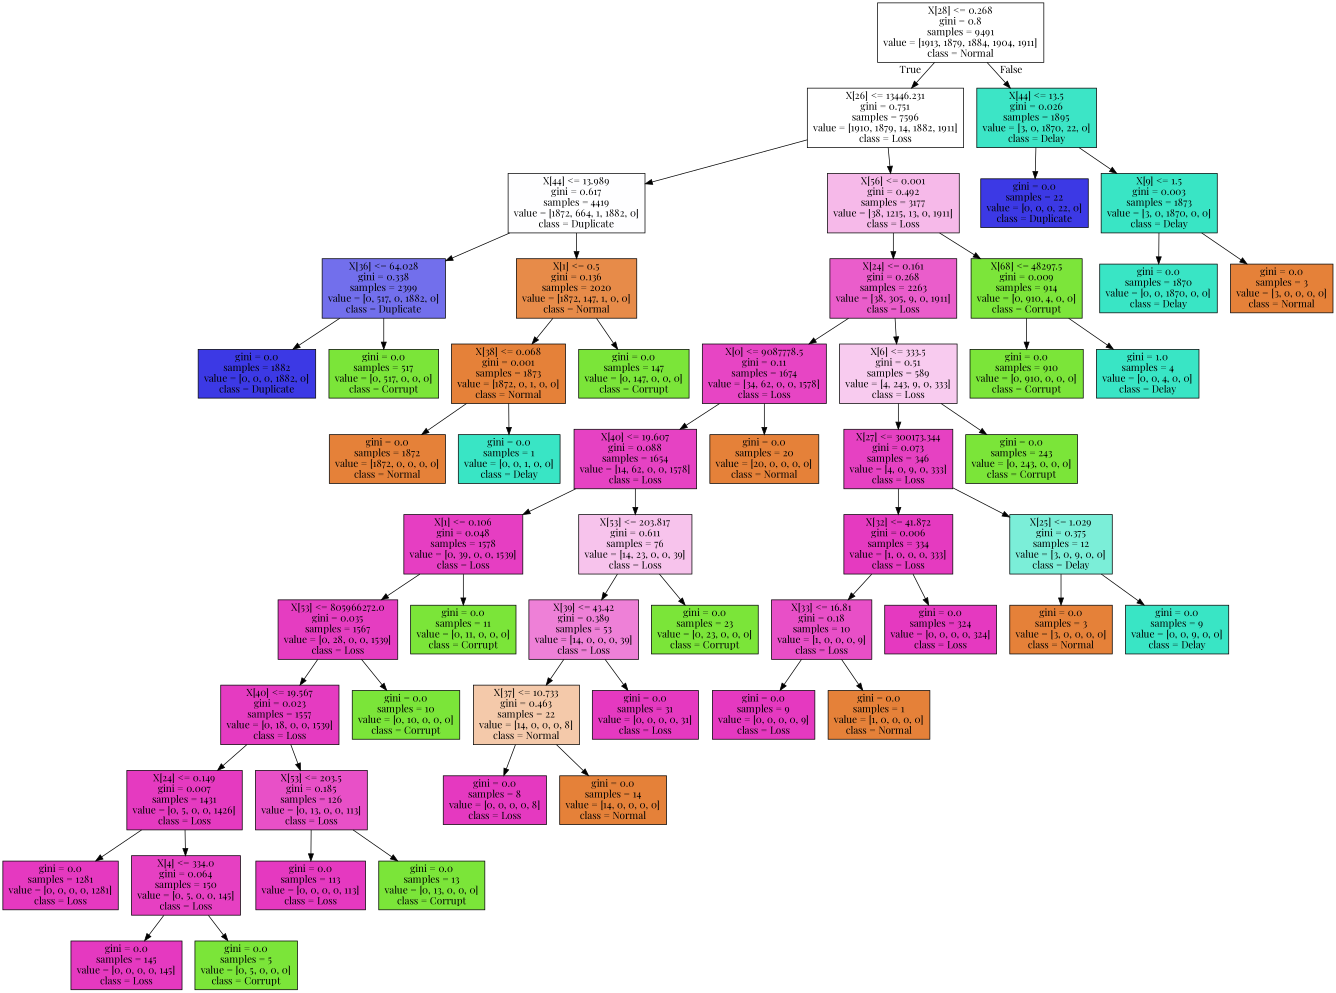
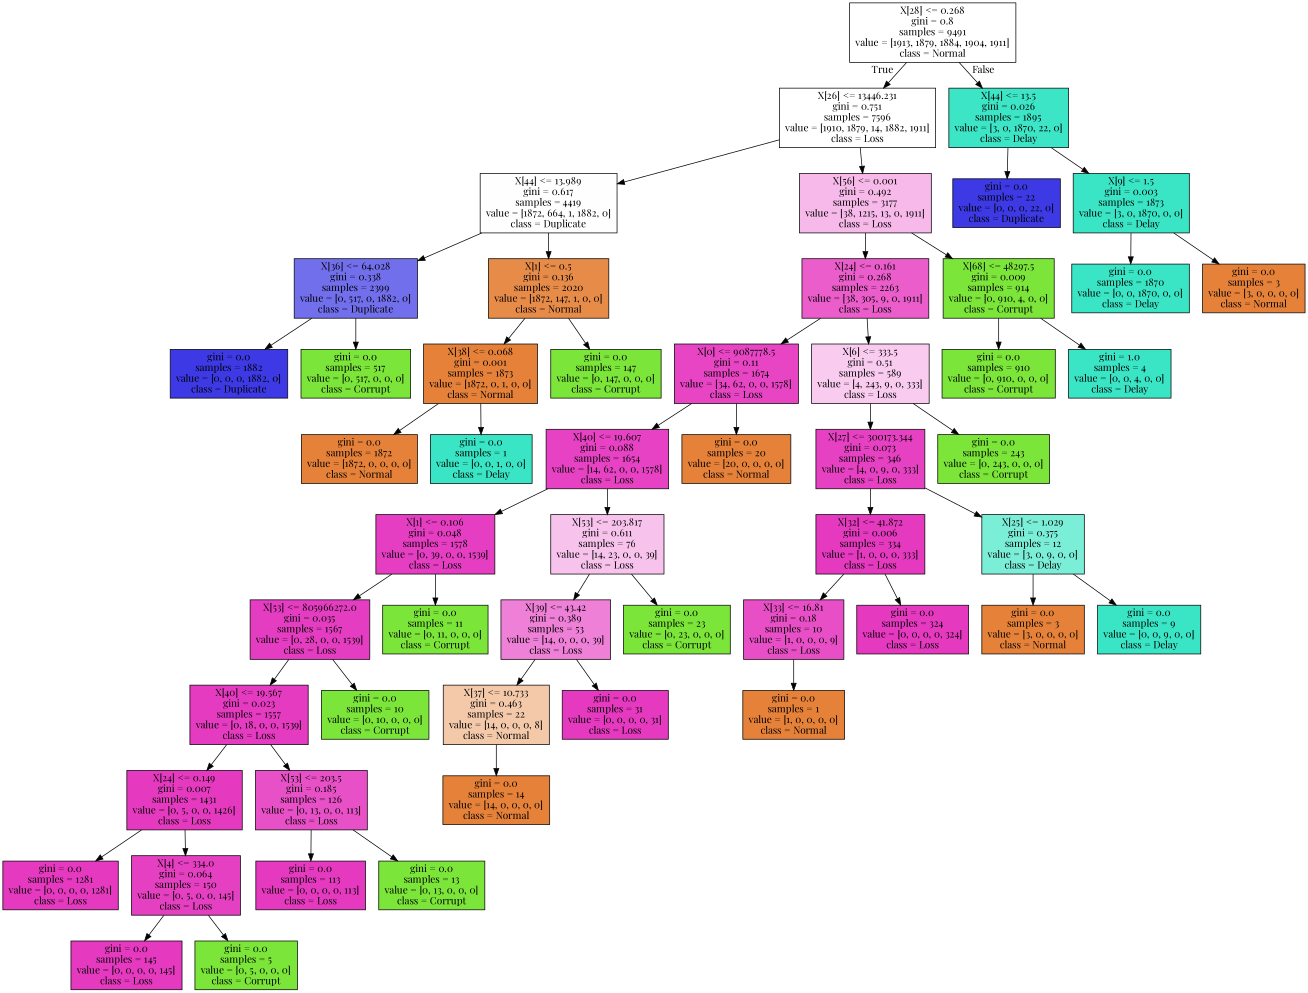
  digraph {
    fontname="Playfair Display"
    node [color=black fillcolor="#7be539" fontname="Playfair Display" shape=box style=filled]
    edge [fontname="Playfair Display"]
    n1 [fillcolor="#ffffff" label="X[28] <= 0.268\ngini = 0.8\nsamples = 9491\nvalue = [1913, 1879, 1884, 1904, 1911]\nclass = Normal"]
    n2 [fillcolor="#ffffff" label="X[26] <= 13446.231\ngini = 0.751\nsamples = 7596\nvalue = [1910, 1879, 14, 1882, 1911]\nclass = Loss"]
    n3 [fillcolor="#3ce5c6" label="X[44] <= 13.5\ngini = 0.026\nsamples = 1895\nvalue = [3, 0, 1870, 22, 0]\nclass = Delay"]
    n4 [fillcolor="#fefeff" label="X[44] <= 13.989\ngini = 0.617\nsamples = 4419\nvalue = [1872, 664, 1, 1882, 0]\nclass = Duplicate"]
    n5 [fillcolor="#f6b9e9" label="X[56] <= 0.001\ngini = 0.492\nsamples = 3177\nvalue = [38, 1215, 13, 0, 1911]\nclass = Loss"]
    n6 [fillcolor="#3c39e5" label="gini = 0.0\nsamples = 22\nvalue = [0, 0, 0, 22, 0]\nclass = Duplicate"]
    n7 [fillcolor="#39e5c5" label="X[9] <= 1.5\ngini = 0.003\nsamples = 1873\nvalue = [3, 0, 1870, 0, 0]\nclass = Delay"]
    n8 [fillcolor="#726fec" label="X[36] <= 64.028\ngini = 0.338\nsamples = 2399\nvalue = [0, 517, 0, 1882, 0]\nclass = Duplicate"]
    n9 [fillcolor="#e78b49" label="X[1] <= 0.5\ngini = 0.136\nsamples = 2020\nvalue = [1872, 147, 1, 0, 0]\nclass = Normal"]
    n10 [fillcolor="#ea5dcb" label="X[24] <= 0.161\ngini = 0.268\nsamples = 2263\nvalue = [38, 305, 9, 0, 1911]\nclass = Loss"]
    n11 [fillcolor="#7ce53a" label="X[68] <= 48297.5\ngini = 0.009\nsamples = 914\nvalue = [0, 910, 4, 0, 0]\nclass = Corrupt"]
    n12 [fillcolor="#3c39e5" label="gini = 0.0\nsamples = 1882\nvalue = [0, 0, 0, 1882, 0]\nclass = Duplicate"]
    n13 [label="gini = 0.0\nsamples = 517\nvalue = [0, 517, 0, 0, 0]\nclass = Corrupt"]
    n14 [fillcolor="#e58139" label="X[38] <= 0.068\ngini = 0.001\nsamples = 1873\nvalue = [1872, 0, 1, 0, 0]\nclass = Normal"]
    n15 [label="gini = 0.0\nsamples = 147\nvalue = [0, 147, 0, 0, 0]\nclass = Corrupt"]
    n16 [fillcolor="#e58139" label="gini = 0.0\nsamples = 1872\nvalue = [1872, 0, 0, 0, 0]\nclass = Normal"]
    n17 [fillcolor="#39e5c5" label="gini = 0.0\nsamples = 1\nvalue = [0, 0, 1, 0, 0]\nclass = Delay"]
    n18 [fillcolor="#e745c4" label="X[0] <= 9087778.5\ngini = 0.11\nsamples = 1674\nvalue = [34, 62, 0, 0, 1578]\nclass = Loss"]
    n19 [fillcolor="#f8cbef" label="X[6] <= 333.5\ngini = 0.51\nsamples = 589\nvalue = [4, 243, 9, 0, 333]\nclass = Loss"]
    n20 [label="gini = 0.0\nsamples = 910\nvalue = [0, 910, 0, 0, 0]\nclass = Corrupt"]
    n21 [fillcolor="#39e5c5" label="gini = 1.0\nsamples = 4\nvalue = [0, 0, 4, 0, 0]\nclass = Delay"]
    n22 [fillcolor="#e642c3" label="X[40] <= 19.607\ngini = 0.088\nsamples = 1654\nvalue = [14, 62, 0, 0, 1578]\nclass = Loss"]
    n23 [fillcolor="#e58139" label="gini = 0.0\nsamples = 20\nvalue = [20, 0, 0, 0, 0]\nclass = Normal"]
    n24 [fillcolor="#e641c2" label="X[27] <= 300173.344\ngini = 0.073\nsamples = 346\nvalue = [4, 0, 9, 0, 333]\nclass = Loss"]
    n25 [label="gini = 0.0\nsamples = 243\nvalue = [0, 243, 0, 0, 0]\nclass = Corrupt"]
    n26 [fillcolor="#e63ec2" label="X[1] <= 0.106\ngini = 0.048\nsamples = 1578\nvalue = [0, 39, 0, 0, 1539]\nclass = Loss"]
    n27 [fillcolor="#f7c3ec" label="X[53] <= 203.817\ngini = 0.611\nsamples = 76\nvalue = [14, 23, 0, 0, 39]\nclass = Loss"]
    n28 [fillcolor="#e53dc1" label="X[53] <= 805966272.0\ngini = 0.035\nsamples = 1567\nvalue = [0, 28, 0, 0, 1539]\nclass = Loss"]
    n29 [label="gini = 0.0\nsamples = 11\nvalue = [0, 11, 0, 0, 0]\nclass = Corrupt"]
    n30 [fillcolor="#ee80d7" label="X[39] <= 43.42\ngini = 0.389\nsamples = 53\nvalue = [14, 0, 0, 0, 39]\nclass = Loss"]
    n31 [label="gini = 0.0\nsamples = 23\nvalue = [0, 23, 0, 0, 0]\nclass = Corrupt"]
    n32 [fillcolor="#e53bc1" label="X[40] <= 19.567\ngini = 0.023\nsamples = 1557\nvalue = [0, 18, 0, 0, 1539]\nclass = Loss"]
    n33 [label="gini = 0.0\nsamples = 10\nvalue = [0, 10, 0, 0, 0]\nclass = Corrupt"]
    n34 [fillcolor="#e53ac0" label="X[24] <= 0.149\ngini = 0.007\nsamples = 1431\nvalue = [0, 5, 0, 0, 1426]\nclass = Loss"]
    n35 [fillcolor="#e850c7" label="X[53] <= 203.5\ngini = 0.185\nsamples = 126\nvalue = [0, 13, 0, 0, 113]\nclass = Loss"]
    n36 [fillcolor="#e539c0" label="gini = 0.0\nsamples = 1281\nvalue = [0, 0, 0, 0, 1281]\nclass = Loss"]
    n37 [fillcolor="#e640c2" label="X[4] <= 334.0\ngini = 0.064\nsamples = 150\nvalue = [0, 5, 0, 0, 145]\nclass = Loss"]
    n38 [fillcolor="#e539c0" label="gini = 0.0\nsamples = 113\nvalue = [0, 0, 0, 0, 113]\nclass = Loss"]
    n39 [label="gini = 0.0\nsamples = 13\nvalue = [0, 13, 0, 0, 0]\nclass = Corrupt"]
    n40 [fillcolor="#e539c0" label="gini = 0.0\nsamples = 145\nvalue = [0, 0, 0, 0, 145]\nclass = Loss"]
    n41 [label="gini = 0.0\nsamples = 5\nvalue = [0, 5, 0, 0, 0]\nclass = Corrupt"]
    n42 [fillcolor="#f4c9aa" label="X[37] <= 10.733\ngini = 0.463\nsamples = 22\nvalue = [14, 0, 0, 0, 8]\nclass = Normal"]
    n43 [fillcolor="#e539c0" label="gini = 0.0\nsamples = 31\nvalue = [0, 0, 0, 0, 31]\nclass = Loss"]
-   n44 [fillcolor="#e539c0" label="gini = 0.0\nsamples = 8\nvalue = [0, 0, 0, 0, 8]\nclass = Loss"]
    n45 [fillcolor="#e58139" label="gini = 0.0\nsamples = 14\nvalue = [14, 0, 0, 0, 0]\nclass = Normal"]
    n46 [fillcolor="#e53ac0" label="X[32] <= 41.872\ngini = 0.006\nsamples = 334\nvalue = [1, 0, 0, 0, 333]\nclass = Loss"]
    n47 [fillcolor="#7beed8" label="X[25] <= 1.029\ngini = 0.375\nsamples = 12\nvalue = [3, 0, 9, 0, 0]\nclass = Delay"]
    n48 [fillcolor="#e84fc7" label="X[33] <= 16.81\ngini = 0.18\nsamples = 10\nvalue = [1, 0, 0, 0, 9]\nclass = Loss"]
    n49 [fillcolor="#e539c0" label="gini = 0.0\nsamples = 324\nvalue = [0, 0, 0, 0, 324]\nclass = Loss"]
    n50 [fillcolor="#e58139" label="gini = 0.0\nsamples = 3\nvalue = [3, 0, 0, 0, 0]\nclass = Normal"]
    n51 [fillcolor="#39e5c5" label="gini = 0.0\nsamples = 9\nvalue = [0, 0, 9, 0, 0]\nclass = Delay"]
-   n52 [fillcolor="#e539c0" label="gini = 0.0\nsamples = 9\nvalue = [0, 0, 0, 0, 9]\nclass = Loss"]
    n53 [fillcolor="#e58139" label="gini = 0.0\nsamples = 1\nvalue = [1, 0, 0, 0, 0]\nclass = Normal"]
    n54 [fillcolor="#39e5c5" label="gini = 0.0\nsamples = 1870\nvalue = [0, 0, 1870, 0, 0]\nclass = Delay"]
    n55 [fillcolor="#e58139" label="gini = 0.0\nsamples = 3\nvalue = [3, 0, 0, 0, 0]\nclass = Normal"]
    n1 -> n2 [headlabel=True labelangle=45 labeldistance=2.5]
    n1 -> n3 [headlabel=False labelangle=-45 labeldistance=2.5]
    n2 -> n4
    n2 -> n5
    n3 -> n6
    n3 -> n7
    n4 -> n8
    n4 -> n9
    n5 -> n10
    n5 -> n11
    n7 -> n54
    n7 -> n55
    n8 -> n12
    n8 -> n13
    n9 -> n14
    n9 -> n15
    n10 -> n18
    n10 -> n19
    n11 -> n20
    n11 -> n21
    n14 -> n16
    n14 -> n17
    n18 -> n22
    n18 -> n23
    n19 -> n24
    n19 -> n25
    n22 -> n26
    n22 -> n27
    n24 -> n46
    n24 -> n47
    n26 -> n28
    n26 -> n29
    n27 -> n30
    n27 -> n31
    n28 -> n32
    n28 -> n33
    n30 -> n42
    n30 -> n43
    n32 -> n34
    n32 -> n35
    n34 -> n36
    n34 -> n37
    n35 -> n38
    n35 -> n39
    n37 -> n40
    n37 -> n41
-   n42 -> n44
    n42 -> n45
    n46 -> n48
    n46 -> n49
    n47 -> n50
    n47 -> n51
-   n48 -> n52
    n48 -> n53
  }
